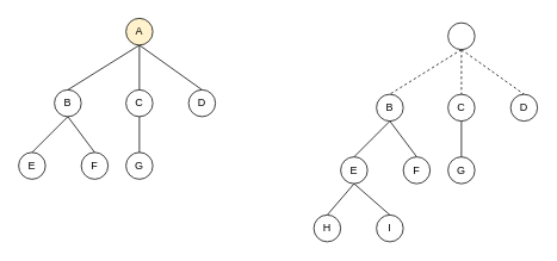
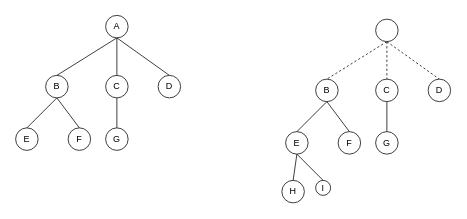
  <mxCell id="0" />
  <mxCell id="1" parent="0" />
  <mxCell id="2" style="rounded=0;orthogonalLoop=1;jettySize=auto;html=1;exitX=0.5;exitY=1;exitDx=0;exitDy=0;entryX=0.5;entryY=0;entryDx=0;entryDy=0;endArrow=none;endFill=0;" edge="1" parent="1" source="5" target="8"><mxGeometry relative="1" as="geometry" /></mxCell>
  <mxCell id="3" style="edgeStyle=none;rounded=0;orthogonalLoop=1;jettySize=auto;html=1;exitX=0.5;exitY=1;exitDx=0;exitDy=0;entryX=0.5;entryY=0;entryDx=0;entryDy=0;endArrow=none;endFill=0;" edge="1" parent="1" source="5" target="10"><mxGeometry relative="1" as="geometry" /></mxCell>
  <mxCell id="4" style="edgeStyle=none;rounded=0;orthogonalLoop=1;jettySize=auto;html=1;exitX=0.5;exitY=1;exitDx=0;exitDy=0;entryX=0.5;entryY=0;entryDx=0;entryDy=0;endArrow=none;endFill=0;" edge="1" parent="1" source="5" target="11"><mxGeometry relative="1" as="geometry" /></mxCell>
- <mxCell id="5" value="A" style="ellipse;whiteSpace=wrap;html=1;aspect=fixed;fillColor=#fff2cc;" vertex="1" parent="1"><mxGeometry x="140" y="20" width="30" height="30" as="geometry" /></mxCell>
+ <mxCell id="5" value="A" style="ellipse;whiteSpace=wrap;html=1;aspect=fixed;" vertex="1" parent="1"><mxGeometry x="140" y="20" width="30" height="30" as="geometry" /></mxCell>
  <mxCell id="6" style="edgeStyle=none;rounded=0;orthogonalLoop=1;jettySize=auto;html=1;exitX=0.5;exitY=1;exitDx=0;exitDy=0;entryX=0.5;entryY=0;entryDx=0;entryDy=0;endArrow=none;endFill=0;" edge="1" parent="1" source="8" target="12"><mxGeometry relative="1" as="geometry" /></mxCell>
  <mxCell id="7" style="edgeStyle=none;rounded=0;orthogonalLoop=1;jettySize=auto;html=1;exitX=0.5;exitY=1;exitDx=0;exitDy=0;entryX=0.5;entryY=0;entryDx=0;entryDy=0;endArrow=none;endFill=0;" edge="1" parent="1" source="8" target="13"><mxGeometry relative="1" as="geometry" /></mxCell>
  <mxCell id="8" value="B" style="ellipse;whiteSpace=wrap;html=1;aspect=fixed;" vertex="1" parent="1"><mxGeometry x="60" y="100" width="30" height="30" as="geometry" /></mxCell>
  <mxCell id="9" style="edgeStyle=none;rounded=0;orthogonalLoop=1;jettySize=auto;html=1;exitX=0.5;exitY=1;exitDx=0;exitDy=0;entryX=0.5;entryY=0;entryDx=0;entryDy=0;endArrow=none;endFill=0;" edge="1" parent="1" source="10" target="14"><mxGeometry relative="1" as="geometry" /></mxCell>
  <mxCell id="10" value="C" style="ellipse;whiteSpace=wrap;html=1;aspect=fixed;" vertex="1" parent="1"><mxGeometry x="140" y="100" width="30" height="30" as="geometry" /></mxCell>
  <mxCell id="11" value="D" style="ellipse;whiteSpace=wrap;html=1;aspect=fixed;" vertex="1" parent="1"><mxGeometry x="210" y="100" width="30" height="30" as="geometry" /></mxCell>
  <mxCell id="12" value="E" style="ellipse;whiteSpace=wrap;html=1;aspect=fixed;" vertex="1" parent="1"><mxGeometry x="20" y="170" width="30" height="30" as="geometry" /></mxCell>
  <mxCell id="13" value="F" style="ellipse;whiteSpace=wrap;html=1;aspect=fixed;" vertex="1" parent="1"><mxGeometry x="90" y="170" width="30" height="30" as="geometry" /></mxCell>
  <mxCell id="14" value="G" style="ellipse;whiteSpace=wrap;html=1;aspect=fixed;" vertex="1" parent="1"><mxGeometry x="140" y="170" width="30" height="30" as="geometry" /></mxCell>
  <mxCell id="15" style="rounded=0;orthogonalLoop=1;jettySize=auto;html=1;exitX=0.5;exitY=1;exitDx=0;exitDy=0;entryX=0.5;entryY=0;entryDx=0;entryDy=0;endArrow=none;endFill=0;dashed=1;" edge="1" parent="1" source="18" target="21"><mxGeometry relative="1" as="geometry" /></mxCell>
  <mxCell id="16" style="edgeStyle=none;rounded=0;orthogonalLoop=1;jettySize=auto;html=1;exitX=0.5;exitY=1;exitDx=0;exitDy=0;entryX=0.5;entryY=0;entryDx=0;entryDy=0;endArrow=none;endFill=0;dashed=1;" edge="1" parent="1" source="18" target="23"><mxGeometry relative="1" as="geometry" /></mxCell>
  <mxCell id="17" style="edgeStyle=none;rounded=0;orthogonalLoop=1;jettySize=auto;html=1;exitX=0.5;exitY=1;exitDx=0;exitDy=0;entryX=0.5;entryY=0;entryDx=0;entryDy=0;endArrow=none;endFill=0;dashed=1;" edge="1" parent="1" source="18" target="24"><mxGeometry relative="1" as="geometry" /></mxCell>
  <mxCell id="18" value="" style="ellipse;whiteSpace=wrap;html=1;aspect=fixed;" vertex="1" parent="1"><mxGeometry x="500" y="25" width="30" height="30" as="geometry" /></mxCell>
  <mxCell id="19" style="edgeStyle=none;rounded=0;orthogonalLoop=1;jettySize=auto;html=1;exitX=0.5;exitY=1;exitDx=0;exitDy=0;entryX=0.5;entryY=0;entryDx=0;entryDy=0;endArrow=none;endFill=0;" edge="1" parent="1" source="21" target="27"><mxGeometry relative="1" as="geometry" /></mxCell>
  <mxCell id="20" style="edgeStyle=none;rounded=0;orthogonalLoop=1;jettySize=auto;html=1;exitX=0.5;exitY=1;exitDx=0;exitDy=0;entryX=0.5;entryY=0;entryDx=0;entryDy=0;endArrow=none;endFill=0;" edge="1" parent="1" source="21" target="28"><mxGeometry relative="1" as="geometry" /></mxCell>
  <mxCell id="21" value="B" style="ellipse;whiteSpace=wrap;html=1;aspect=fixed;" vertex="1" parent="1"><mxGeometry x="420" y="105" width="30" height="30" as="geometry" /></mxCell>
  <mxCell id="22" style="edgeStyle=none;rounded=0;orthogonalLoop=1;jettySize=auto;html=1;exitX=0.5;exitY=1;exitDx=0;exitDy=0;entryX=0.5;entryY=0;entryDx=0;entryDy=0;endArrow=none;endFill=0;" edge="1" parent="1" source="23" target="29"><mxGeometry relative="1" as="geometry" /></mxCell>
  <mxCell id="23" value="C" style="ellipse;whiteSpace=wrap;html=1;aspect=fixed;" vertex="1" parent="1"><mxGeometry x="500" y="105" width="30" height="30" as="geometry" /></mxCell>
  <mxCell id="24" value="D" style="ellipse;whiteSpace=wrap;html=1;aspect=fixed;" vertex="1" parent="1"><mxGeometry x="570" y="105" width="30" height="30" as="geometry" /></mxCell>
  <mxCell id="25" style="edgeStyle=none;rounded=0;orthogonalLoop=1;jettySize=auto;html=1;exitX=0.5;exitY=1;exitDx=0;exitDy=0;entryX=0.5;entryY=0;entryDx=0;entryDy=0;endArrow=none;endFill=0;" edge="1" parent="1" source="27" target="30"><mxGeometry relative="1" as="geometry" /></mxCell>
  <mxCell id="26" style="edgeStyle=none;rounded=0;orthogonalLoop=1;jettySize=auto;html=1;exitX=0.5;exitY=1;exitDx=0;exitDy=0;entryX=0.5;entryY=0;entryDx=0;entryDy=0;endArrow=none;endFill=0;" edge="1" parent="1" source="27" target="31"><mxGeometry relative="1" as="geometry" /></mxCell>
  <mxCell id="27" value="E" style="ellipse;whiteSpace=wrap;html=1;aspect=fixed;" vertex="1" parent="1"><mxGeometry x="380" y="175" width="30" height="30" as="geometry" /></mxCell>
  <mxCell id="28" value="F" style="ellipse;whiteSpace=wrap;html=1;aspect=fixed;" vertex="1" parent="1"><mxGeometry x="450" y="175" width="30" height="30" as="geometry" /></mxCell>
  <mxCell id="29" value="G" style="ellipse;whiteSpace=wrap;html=1;aspect=fixed;" vertex="1" parent="1"><mxGeometry x="500" y="175" width="30" height="30" as="geometry" /></mxCell>
- <mxCell id="30" value="H" style="ellipse;whiteSpace=wrap;html=1;aspect=fixed;" vertex="1" parent="1"><mxGeometry x="350" y="240" width="30" height="30" as="geometry" /></mxCell>
- <mxCell id="31" value="I" style="ellipse;whiteSpace=wrap;html=1;aspect=fixed;" vertex="1" parent="1"><mxGeometry x="420" y="240" width="30" height="30" as="geometry" /></mxCell>
+ <mxCell id="30" value="H" style="ellipse;whiteSpace=wrap;html=1;aspect=fixed;" vertex="1" parent="1"><mxGeometry x="375" y="240" width="30" height="30" as="geometry" /></mxCell>
+ <mxCell id="31" value="I" style="ellipse;whiteSpace=wrap;html=1;aspect=fixed;" vertex="1" parent="1"><mxGeometry x="420" y="240" width="20" height="20" as="geometry" /></mxCell>
